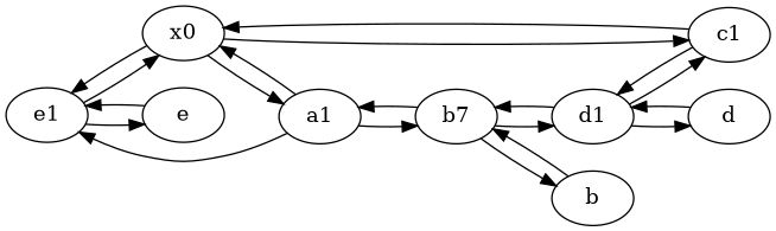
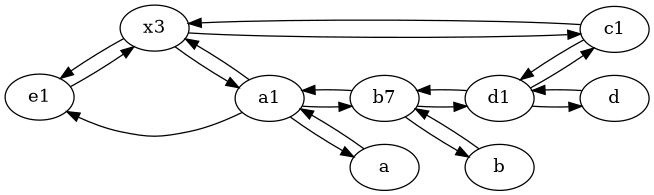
  digraph {
    rankdir=LR
    e1
-   x0
-   e
+   x0 [label=x3]
    c1
    a1
    d1
    n7 [label=b7]
+   a
    b
    d
    e1 -> x0
-   e1 -> e
    x0 -> e1
    x0 -> c1
    x0 -> a1
-   e -> e1
    c1 -> x0
    c1 -> d1
    a1 -> e1
    a1 -> x0
    a1 -> n7
+   a1 -> a
    d1 -> c1
    d1 -> n7
    d1 -> d
    n7 -> a1
    n7 -> d1
    n7 -> b
+   a -> a1
    b -> n7
    d -> d1
  }
